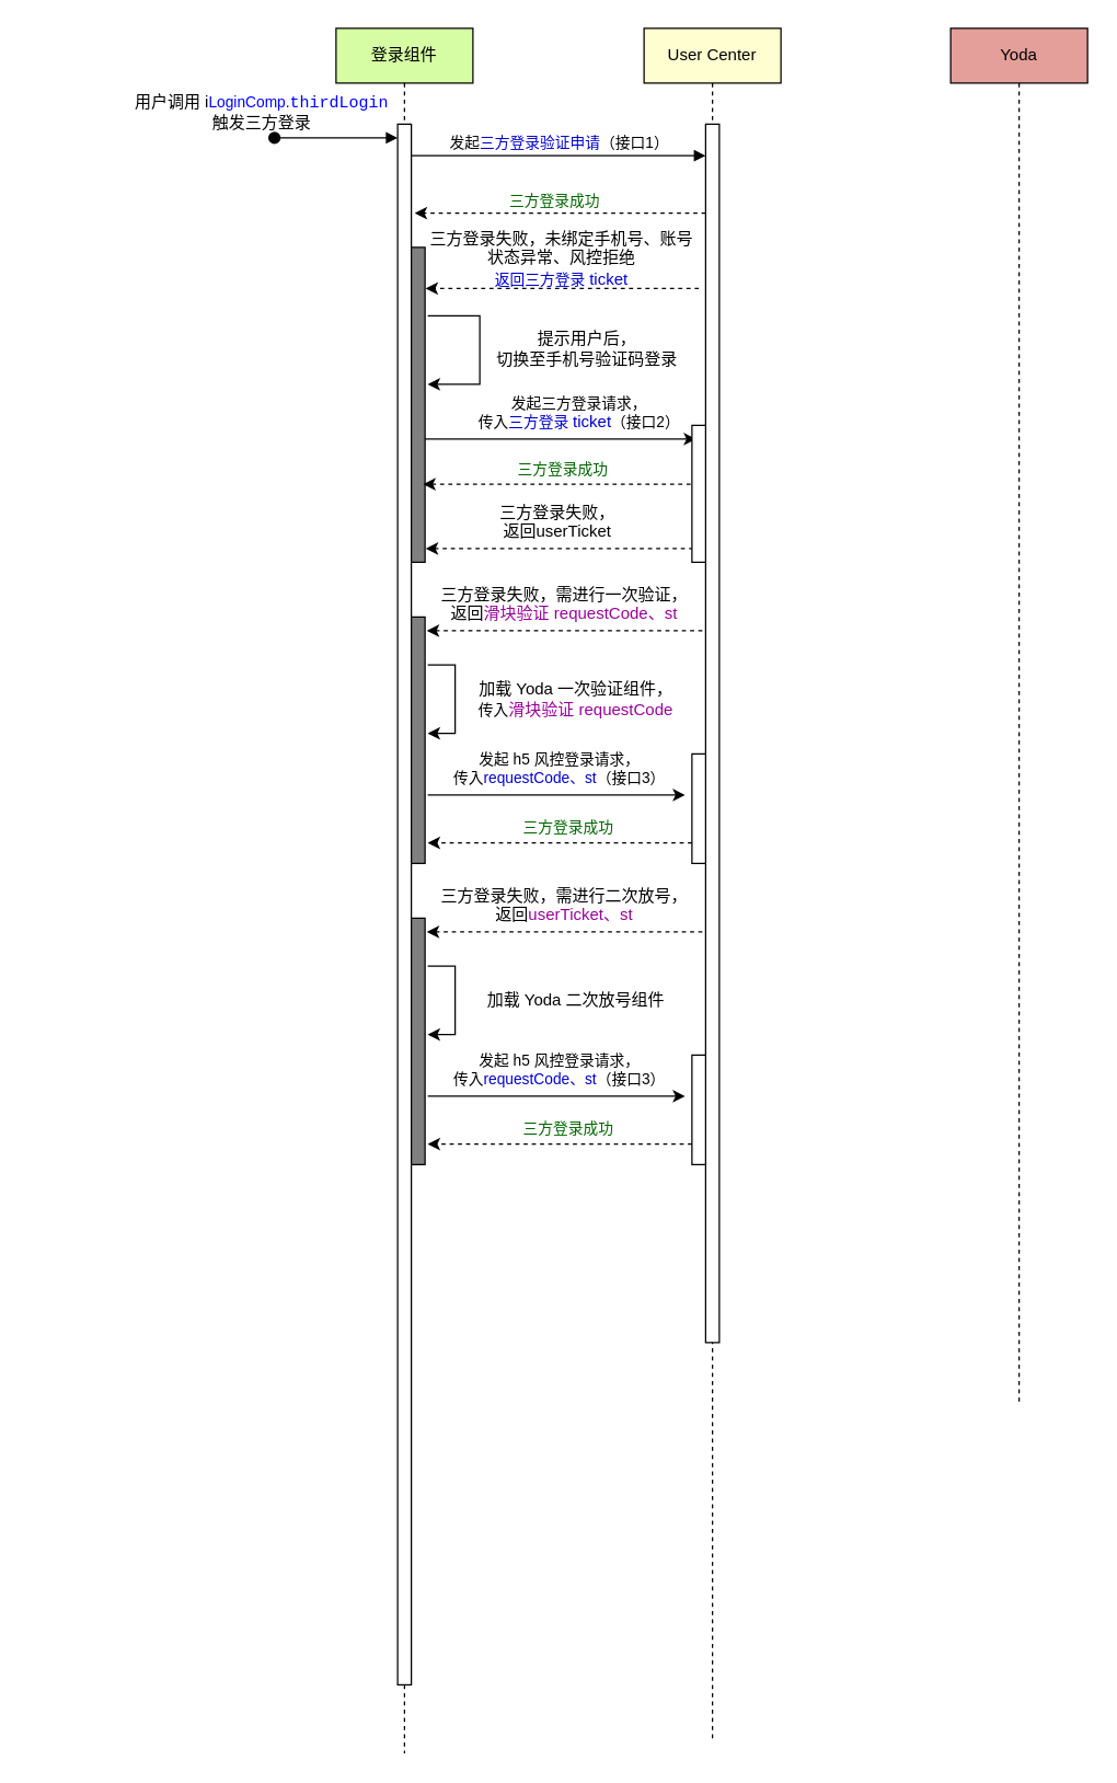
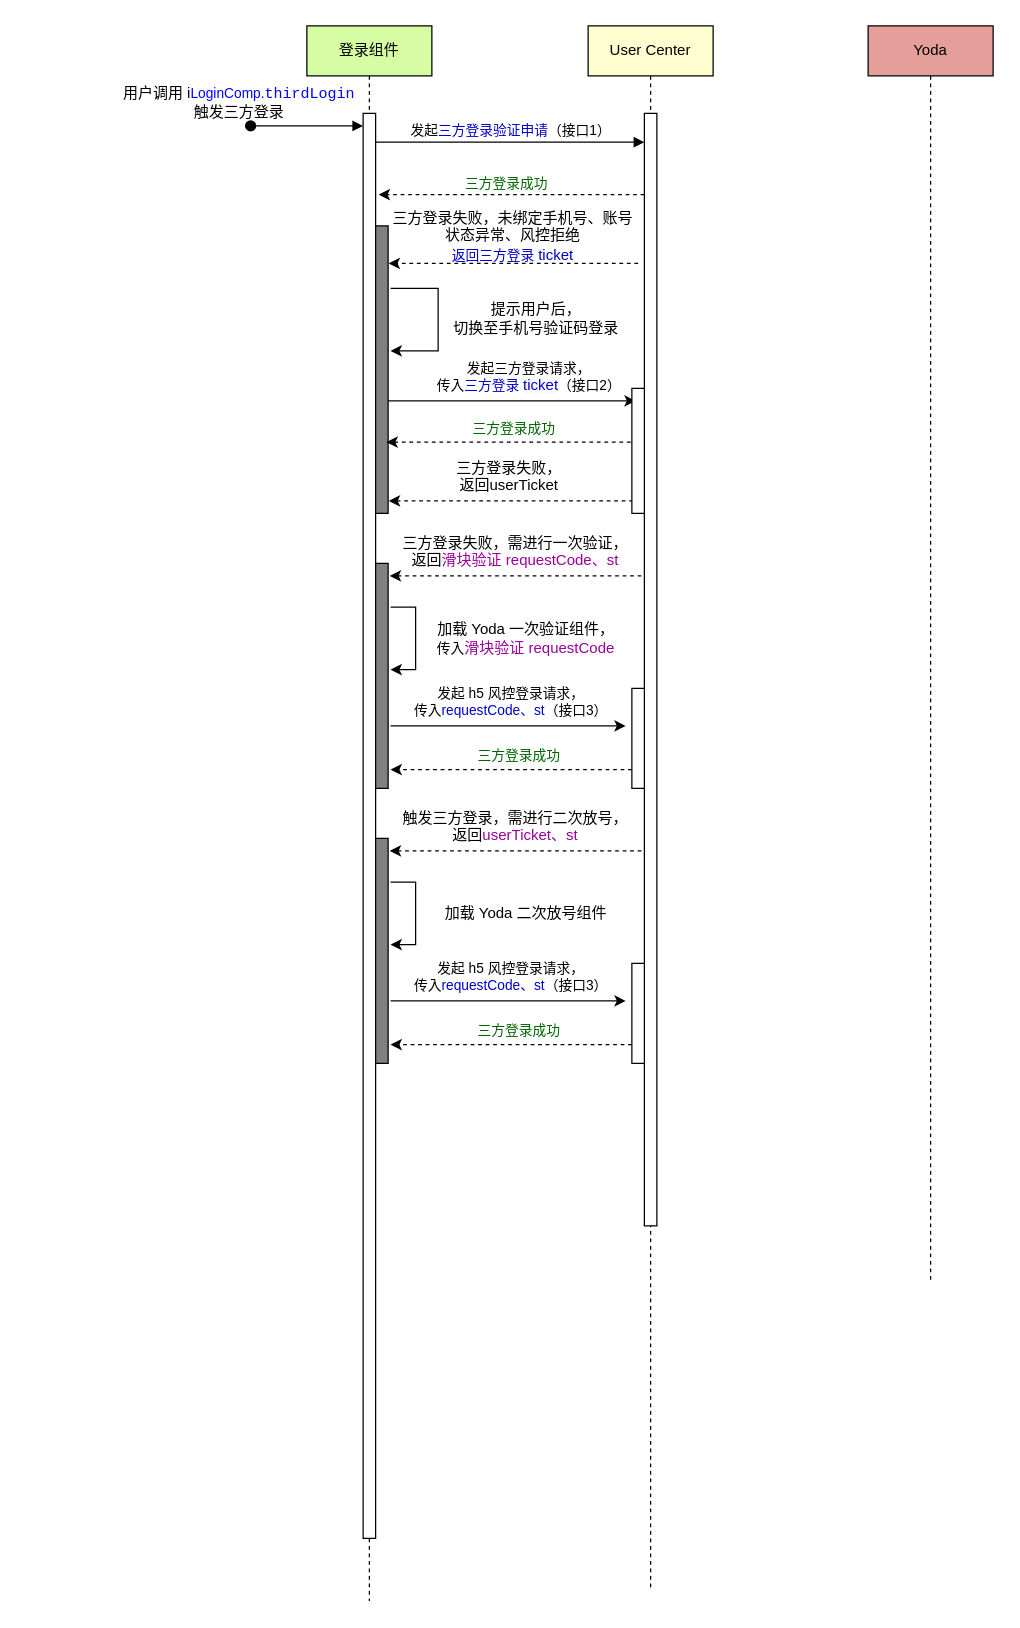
  <mxCell id="0" />
  <mxCell id="1" parent="0" />
  <mxCell id="2" value="登录组件" style="shape=umlLifeline;perimeter=lifelinePerimeter;whiteSpace=wrap;html=1;container=0;dropTarget=0;collapsible=0;recursiveResize=0;outlineConnect=0;portConstraint=eastwest;newEdgeStyle={&quot;edgeStyle&quot;:&quot;elbowEdgeStyle&quot;,&quot;elbow&quot;:&quot;vertical&quot;,&quot;curved&quot;:0,&quot;rounded&quot;:0};fillColor=#D6FDA4;" vertex="1" parent="1"><mxGeometry x="245" y="20" width="100" height="1260" as="geometry" /></mxCell>
  <mxCell id="3" value="" style="html=1;points=[];perimeter=orthogonalPerimeter;outlineConnect=0;targetShapes=umlLifeline;portConstraint=eastwest;newEdgeStyle={&quot;edgeStyle&quot;:&quot;elbowEdgeStyle&quot;,&quot;elbow&quot;:&quot;vertical&quot;,&quot;curved&quot;:0,&quot;rounded&quot;:0};" vertex="1" parent="2"><mxGeometry x="45" y="70" width="10" height="1140" as="geometry" /></mxCell>
  <mxCell id="4" value="" style="html=1;verticalAlign=bottom;startArrow=oval;endArrow=block;startSize=8;edgeStyle=elbowEdgeStyle;elbow=vertical;curved=0;rounded=0;" edge="1" parent="2"><mxGeometry relative="1" as="geometry"><mxPoint x="-45" y="80" as="sourcePoint" /><mxPoint x="45" y="80" as="targetPoint" /></mxGeometry></mxCell>
  <mxCell id="5" value="" style="html=1;points=[];perimeter=orthogonalPerimeter;outlineConnect=0;targetShapes=umlLifeline;portConstraint=eastwest;newEdgeStyle={&quot;edgeStyle&quot;:&quot;elbowEdgeStyle&quot;,&quot;elbow&quot;:&quot;vertical&quot;,&quot;curved&quot;:0,&quot;rounded&quot;:0};fillColor=#808080;" vertex="1" parent="2"><mxGeometry x="55" y="160" width="10" height="230" as="geometry" /></mxCell>
  <mxCell id="6" value="" style="html=1;points=[];perimeter=orthogonalPerimeter;outlineConnect=0;targetShapes=umlLifeline;portConstraint=eastwest;newEdgeStyle={&quot;edgeStyle&quot;:&quot;elbowEdgeStyle&quot;,&quot;elbow&quot;:&quot;vertical&quot;,&quot;curved&quot;:0,&quot;rounded&quot;:0};fillColor=#808080;" vertex="1" parent="2"><mxGeometry x="55" y="430" width="10" height="180" as="geometry" /></mxCell>
  <mxCell id="7" value="User Center" style="shape=umlLifeline;perimeter=lifelinePerimeter;whiteSpace=wrap;html=1;container=0;dropTarget=0;collapsible=0;recursiveResize=0;outlineConnect=0;portConstraint=eastwest;newEdgeStyle={&quot;edgeStyle&quot;:&quot;elbowEdgeStyle&quot;,&quot;elbow&quot;:&quot;vertical&quot;,&quot;curved&quot;:0,&quot;rounded&quot;:0};fillColor=#FFFED1;" vertex="1" parent="1"><mxGeometry x="470" y="20" width="100" height="1250" as="geometry" /></mxCell>
  <mxCell id="8" value="" style="html=1;points=[];perimeter=orthogonalPerimeter;outlineConnect=0;targetShapes=umlLifeline;portConstraint=eastwest;newEdgeStyle={&quot;edgeStyle&quot;:&quot;elbowEdgeStyle&quot;,&quot;elbow&quot;:&quot;vertical&quot;,&quot;curved&quot;:0,&quot;rounded&quot;:0};" vertex="1" parent="7"><mxGeometry x="45" y="70" width="10" height="890" as="geometry" /></mxCell>
  <mxCell id="9" value="" style="html=1;points=[];perimeter=orthogonalPerimeter;outlineConnect=0;targetShapes=umlLifeline;portConstraint=eastwest;newEdgeStyle={&quot;edgeStyle&quot;:&quot;elbowEdgeStyle&quot;,&quot;elbow&quot;:&quot;vertical&quot;,&quot;curved&quot;:0,&quot;rounded&quot;:0};fillColor=#FFFFFF;" vertex="1" parent="7"><mxGeometry x="35" y="530" width="10" height="80" as="geometry" /></mxCell>
  <mxCell id="10" value="发起&lt;font color=&quot;#0000cc&quot;&gt;三方登录验证申请&lt;/font&gt;（接口1）" style="html=1;verticalAlign=bottom;endArrow=block;edgeStyle=elbowEdgeStyle;elbow=horizontal;curved=0;rounded=0;" edge="1" parent="1"><mxGeometry x="0.005" relative="1" as="geometry"><mxPoint x="300" y="113" as="sourcePoint" /><Array as="points"><mxPoint x="385" y="113" /></Array><mxPoint as="offset" /><mxPoint x="515" y="113" as="targetPoint" /></mxGeometry></mxCell>
  <mxCell id="11" value="Yoda" style="shape=umlLifeline;perimeter=lifelinePerimeter;whiteSpace=wrap;html=1;container=0;dropTarget=0;collapsible=0;recursiveResize=0;outlineConnect=0;portConstraint=eastwest;newEdgeStyle={&quot;edgeStyle&quot;:&quot;elbowEdgeStyle&quot;,&quot;elbow&quot;:&quot;vertical&quot;,&quot;curved&quot;:0,&quot;rounded&quot;:0};fillColor=#E49F9A;" vertex="1" parent="1"><mxGeometry x="694" y="20" width="100" height="1005" as="geometry" /></mxCell>
  <mxCell id="12" value="" style="endArrow=classic;html=1;rounded=0;" edge="1" parent="1"><mxGeometry width="50" height="50" relative="1" as="geometry"><mxPoint x="312" y="230" as="sourcePoint" /><mxPoint x="312" y="280" as="targetPoint" /><Array as="points"><mxPoint x="332" y="230" /><mxPoint x="350" y="230" /><mxPoint x="350" y="280" /></Array></mxGeometry></mxCell>
  <mxCell id="13" value="提示用户后，&lt;br&gt;切换至手机号验证码登录" style="text;html=1;align=center;verticalAlign=middle;resizable=0;points=[];autosize=1;strokeColor=none;fillColor=none;" vertex="1" parent="1"><mxGeometry x="348" y="234" width="160" height="40" as="geometry" /></mxCell>
  <mxCell id="14" value="用户调用&amp;nbsp;i&lt;font style=&quot;border-color: var(--border-color); font-size: 11px;&quot; color=&quot;#0000ff&quot;&gt;LoginComp.&lt;/font&gt;&lt;span style=&quot;border-color: var(--border-color); font-family: Menlo, Monaco, &amp;quot;Courier New&amp;quot;, monospace;&quot;&gt;&lt;font style=&quot;border-color: var(--border-color);&quot; color=&quot;#0000ff&quot;&gt;thirdLogin&lt;br&gt;&lt;/font&gt;触发三方登录&lt;/span&gt;" style="text;whiteSpace=wrap;html=1;align=center;" vertex="1" parent="1"><mxGeometry x="20.5" y="60" width="340" height="20" as="geometry" /></mxCell>
  <mxCell id="15" style="edgeStyle=elbowEdgeStyle;rounded=0;orthogonalLoop=1;jettySize=auto;html=1;elbow=vertical;curved=0;dashed=1;" edge="1" parent="1"><mxGeometry relative="1" as="geometry"><mxPoint x="515" y="155" as="sourcePoint" /><mxPoint x="302.5" y="155" as="targetPoint" /></mxGeometry></mxCell>
  <mxCell id="16" value="&lt;span style=&quot;font-size: 11px; background-color: rgb(255, 255, 255);&quot;&gt;&lt;font color=&quot;#006600&quot;&gt;三方登录成功&lt;/font&gt;&lt;/span&gt;" style="text;whiteSpace=wrap;html=1;align=center;" vertex="1" parent="1"><mxGeometry x="307" y="132" width="196" height="20" as="geometry" /></mxCell>
  <mxCell id="17" value="三方登录失败，未绑定手机号、账号状态异常、&lt;span style=&quot;font-family: Menlo, Monaco, &amp;quot;Courier New&amp;quot;, monospace;&quot;&gt;风控拒绝&lt;/span&gt;&lt;span style=&quot;font-family: Menlo, Monaco, &amp;quot;Courier New&amp;quot;, monospace;&quot;&gt;&lt;br&gt;&lt;/span&gt;&lt;span style=&quot;font-size: 11px; background-color: rgb(255, 255, 255);&quot;&gt;&lt;font color=&quot;#0000cc&quot;&gt;返回三方登录&amp;nbsp;&lt;/font&gt;&lt;/span&gt;&lt;font color=&quot;#0000cc&quot;&gt;ticket&lt;/font&gt;" style="text;whiteSpace=wrap;html=1;align=center;" vertex="1" parent="1"><mxGeometry x="312" y="160" width="196" height="20" as="geometry" /></mxCell>
  <mxCell id="18" style="edgeStyle=elbowEdgeStyle;rounded=0;orthogonalLoop=1;jettySize=auto;html=1;elbow=vertical;curved=0;dashed=1;" edge="1" parent="1"><mxGeometry relative="1" as="geometry"><mxPoint x="510" y="210" as="sourcePoint" /><mxPoint x="310.5" y="210" as="targetPoint" /></mxGeometry></mxCell>
  <mxCell id="19" value="" style="endArrow=classic;html=1;rounded=0;" edge="1" parent="1"><mxGeometry width="50" height="50" relative="1" as="geometry"><mxPoint x="310" y="320" as="sourcePoint" /><mxPoint x="508" y="320" as="targetPoint" /></mxGeometry></mxCell>
  <mxCell id="20" value="&lt;span style=&quot;font-family: Helvetica; font-size: 11px; font-style: normal; font-variant-ligatures: normal; font-variant-caps: normal; font-weight: 400; letter-spacing: normal; orphans: 2; text-indent: 0px; text-transform: none; widows: 2; word-spacing: 0px; -webkit-text-stroke-width: 0px; background-color: rgb(255, 255, 255); text-decoration-thickness: initial; text-decoration-style: initial; text-decoration-color: initial; float: none; display: inline !important;&quot;&gt;发起三方登录请求，&lt;br&gt;传入&lt;font style=&quot;border-color: var(--border-color);&quot; color=&quot;#0000cc&quot;&gt;&lt;font style=&quot;border-color: var(--border-color);&quot; color=&quot;#0000cc&quot;&gt;三方登录&amp;nbsp;&lt;/font&gt;&lt;font style=&quot;border-color: var(--border-color); font-size: 12px; background-color: rgb(251, 251, 251);&quot; color=&quot;#0000cc&quot;&gt;ticket&lt;/font&gt;&lt;/font&gt;（接口2）&lt;/span&gt;" style="text;whiteSpace=wrap;html=1;align=center;" vertex="1" parent="1"><mxGeometry x="338" y="280" width="170" height="20" as="geometry" /></mxCell>
  <mxCell id="21" style="edgeStyle=elbowEdgeStyle;rounded=0;orthogonalLoop=1;jettySize=auto;html=1;elbow=vertical;curved=0;dashed=1;" edge="1" parent="1"><mxGeometry relative="1" as="geometry"><mxPoint x="510" y="353" as="sourcePoint" /><mxPoint x="308.75" y="353" as="targetPoint" /></mxGeometry></mxCell>
  <mxCell id="22" value="&lt;span style=&quot;font-size: 11px; background-color: rgb(255, 255, 255);&quot;&gt;&lt;font color=&quot;#006600&quot;&gt;三方登录成功&lt;/font&gt;&lt;/span&gt;" style="text;whiteSpace=wrap;html=1;align=center;" vertex="1" parent="1"><mxGeometry x="313.25" y="328" width="196" height="20" as="geometry" /></mxCell>
  <mxCell id="23" style="edgeStyle=elbowEdgeStyle;rounded=0;orthogonalLoop=1;jettySize=auto;html=1;elbow=vertical;curved=0;dashed=1;" edge="1" parent="1"><mxGeometry relative="1" as="geometry"><mxPoint x="511.87" y="400" as="sourcePoint" /><mxPoint x="310.62" y="400" as="targetPoint" /></mxGeometry></mxCell>
  <mxCell id="24" value="三方登录失败，&lt;br&gt;返回userTicket" style="text;whiteSpace=wrap;html=1;align=center;" vertex="1" parent="1"><mxGeometry x="309" y="360" width="196" height="20" as="geometry" /></mxCell>
  <mxCell id="25" value="" style="html=1;points=[];perimeter=orthogonalPerimeter;outlineConnect=0;targetShapes=umlLifeline;portConstraint=eastwest;newEdgeStyle={&quot;edgeStyle&quot;:&quot;elbowEdgeStyle&quot;,&quot;elbow&quot;:&quot;vertical&quot;,&quot;curved&quot;:0,&quot;rounded&quot;:0};fillColor=#FFFFFF;" vertex="1" parent="1"><mxGeometry x="505" y="310" width="10" height="100" as="geometry" /></mxCell>
  <mxCell id="26" style="edgeStyle=elbowEdgeStyle;rounded=0;orthogonalLoop=1;jettySize=auto;html=1;elbow=vertical;curved=0;dashed=1;" edge="1" parent="1"><mxGeometry relative="1" as="geometry"><mxPoint x="512.62" y="460" as="sourcePoint" /><mxPoint x="311.37" y="460" as="targetPoint" /></mxGeometry></mxCell>
  <mxCell id="27" value="三方登录失败，需进行一次验证，&lt;br&gt;返回&lt;font style=&quot;border-color: var(--border-color);&quot; color=&quot;#990099&quot;&gt;滑块验证&amp;nbsp;requestCode、st&lt;/font&gt;" style="text;whiteSpace=wrap;html=1;align=center;" vertex="1" parent="1"><mxGeometry x="314" y="420" width="196" height="20" as="geometry" /></mxCell>
  <mxCell id="28" value="" style="endArrow=classic;html=1;rounded=0;" edge="1" parent="1"><mxGeometry width="50" height="50" relative="1" as="geometry"><mxPoint x="312" y="485" as="sourcePoint" /><mxPoint x="312" y="535" as="targetPoint" /><Array as="points"><mxPoint x="332" y="485" /><mxPoint x="332" y="535" /></Array></mxGeometry></mxCell>
  <mxCell id="29" value="加载 Yoda 一次验证组件，&lt;br style=&quot;border-color: var(--border-color); font-size: 11px;&quot;&gt;&lt;span style=&quot;font-size: 11px; background-color: rgb(255, 255, 255);&quot;&gt;传入&lt;/span&gt;&lt;font style=&quot;border-color: var(--border-color);&quot; color=&quot;#990099&quot;&gt;滑块验证&amp;nbsp;requestCode&lt;/font&gt;" style="text;html=1;align=center;verticalAlign=middle;resizable=0;points=[];autosize=1;strokeColor=none;fillColor=none;" vertex="1" parent="1"><mxGeometry x="335" y="490" width="170" height="40" as="geometry" /></mxCell>
  <mxCell id="30" value="" style="endArrow=classic;html=1;rounded=0;" edge="1" parent="1"><mxGeometry width="50" height="50" relative="1" as="geometry"><mxPoint x="312" y="580" as="sourcePoint" /><mxPoint x="500" y="580" as="targetPoint" /></mxGeometry></mxCell>
  <mxCell id="31" value="&lt;span style=&quot;font-family: Helvetica; font-style: normal; font-variant-ligatures: normal; font-variant-caps: normal; font-weight: 400; letter-spacing: normal; orphans: 2; text-indent: 0px; text-transform: none; widows: 2; word-spacing: 0px; -webkit-text-stroke-width: 0px; text-decoration-thickness: initial; text-decoration-style: initial; text-decoration-color: initial; float: none; display: inline !important; background-color: rgb(255, 255, 255); font-size: 11px;&quot;&gt;发起 h5 风控登录请求，&lt;br&gt;传入&lt;font style=&quot;border-color: var(--border-color);&quot; color=&quot;#0000cc&quot;&gt;&lt;font style=&quot;border-color: var(--border-color);&quot; color=&quot;#0000cc&quot;&gt;requestCode、st&lt;/font&gt;&lt;/font&gt;（接口3）&lt;/span&gt;" style="text;whiteSpace=wrap;html=1;align=center;" vertex="1" parent="1"><mxGeometry x="320" y="540" width="177" height="20" as="geometry" /></mxCell>
  <mxCell id="32" style="edgeStyle=elbowEdgeStyle;rounded=0;orthogonalLoop=1;jettySize=auto;html=1;elbow=vertical;curved=0;dashed=1;" edge="1" parent="1" source="9"><mxGeometry relative="1" as="geometry"><mxPoint x="513.25" y="615" as="sourcePoint" /><mxPoint x="312" y="615" as="targetPoint" /></mxGeometry></mxCell>
  <mxCell id="33" value="&lt;span style=&quot;font-size: 11px; background-color: rgb(255, 255, 255);&quot;&gt;&lt;font color=&quot;#006600&quot;&gt;三方登录成功&lt;/font&gt;&lt;/span&gt;" style="text;whiteSpace=wrap;html=1;align=center;" vertex="1" parent="1"><mxGeometry x="316.5" y="590" width="196" height="20" as="geometry" /></mxCell>
  <mxCell id="34" value="" style="html=1;points=[];perimeter=orthogonalPerimeter;outlineConnect=0;targetShapes=umlLifeline;portConstraint=eastwest;newEdgeStyle={&quot;edgeStyle&quot;:&quot;elbowEdgeStyle&quot;,&quot;elbow&quot;:&quot;vertical&quot;,&quot;curved&quot;:0,&quot;rounded&quot;:0};fillColor=#808080;" vertex="1" parent="1"><mxGeometry x="300" y="670" width="10" height="180" as="geometry" /></mxCell>
  <mxCell id="35" value="" style="html=1;points=[];perimeter=orthogonalPerimeter;outlineConnect=0;targetShapes=umlLifeline;portConstraint=eastwest;newEdgeStyle={&quot;edgeStyle&quot;:&quot;elbowEdgeStyle&quot;,&quot;elbow&quot;:&quot;vertical&quot;,&quot;curved&quot;:0,&quot;rounded&quot;:0};fillColor=#FFFFFF;" vertex="1" parent="1"><mxGeometry x="505" y="770" width="10" height="80" as="geometry" /></mxCell>
  <mxCell id="36" style="edgeStyle=elbowEdgeStyle;rounded=0;orthogonalLoop=1;jettySize=auto;html=1;elbow=vertical;curved=0;dashed=1;" edge="1" parent="1"><mxGeometry relative="1" as="geometry"><mxPoint x="512.62" y="680" as="sourcePoint" /><mxPoint x="311.37" y="680" as="targetPoint" /></mxGeometry></mxCell>
- <mxCell id="37" value="三方登录失败，需进行二次放号，&lt;br&gt;返回&lt;font style=&quot;border-color: var(--border-color);&quot; color=&quot;#990099&quot;&gt;userTicket、st&lt;/font&gt;" style="text;whiteSpace=wrap;html=1;align=center;" vertex="1" parent="1"><mxGeometry x="314" y="640" width="196" height="20" as="geometry" /></mxCell>
+ <mxCell id="37" value="触发三方登录，需进行二次放号，&lt;br&gt;返回&lt;font style=&quot;border-color: var(--border-color);&quot; color=&quot;#990099&quot;&gt;userTicket、st&lt;/font&gt;" style="text;whiteSpace=wrap;html=1;align=center;" vertex="1" parent="1"><mxGeometry x="314" y="640" width="196" height="20" as="geometry" /></mxCell>
  <mxCell id="38" value="" style="endArrow=classic;html=1;rounded=0;" edge="1" parent="1"><mxGeometry width="50" height="50" relative="1" as="geometry"><mxPoint x="312" y="705" as="sourcePoint" /><mxPoint x="312" y="755" as="targetPoint" /><Array as="points"><mxPoint x="332" y="705" /><mxPoint x="332" y="755" /></Array></mxGeometry></mxCell>
  <mxCell id="39" value="加载 Yoda 二次放号组件" style="text;html=1;align=center;verticalAlign=middle;resizable=0;points=[];autosize=1;strokeColor=none;fillColor=none;" vertex="1" parent="1"><mxGeometry x="345" y="715" width="150" height="30" as="geometry" /></mxCell>
  <mxCell id="40" value="" style="endArrow=classic;html=1;rounded=0;" edge="1" parent="1"><mxGeometry width="50" height="50" relative="1" as="geometry"><mxPoint x="312" y="800" as="sourcePoint" /><mxPoint x="500" y="800" as="targetPoint" /></mxGeometry></mxCell>
  <mxCell id="41" value="&lt;span style=&quot;font-family: Helvetica; font-style: normal; font-variant-ligatures: normal; font-variant-caps: normal; font-weight: 400; letter-spacing: normal; orphans: 2; text-indent: 0px; text-transform: none; widows: 2; word-spacing: 0px; -webkit-text-stroke-width: 0px; text-decoration-thickness: initial; text-decoration-style: initial; text-decoration-color: initial; float: none; display: inline !important; background-color: rgb(255, 255, 255); font-size: 11px;&quot;&gt;发起 h5 风控登录请求，&lt;br&gt;传入&lt;font style=&quot;border-color: var(--border-color);&quot; color=&quot;#0000cc&quot;&gt;&lt;font style=&quot;border-color: var(--border-color);&quot; color=&quot;#0000cc&quot;&gt;requestCode、st&lt;/font&gt;&lt;/font&gt;（接口3）&lt;/span&gt;" style="text;whiteSpace=wrap;html=1;align=center;" vertex="1" parent="1"><mxGeometry x="320" y="760" width="177" height="20" as="geometry" /></mxCell>
  <mxCell id="42" style="edgeStyle=elbowEdgeStyle;rounded=0;orthogonalLoop=1;jettySize=auto;html=1;elbow=vertical;curved=0;dashed=1;" edge="1" parent="1" source="35"><mxGeometry relative="1" as="geometry"><mxPoint x="513.25" y="835" as="sourcePoint" /><mxPoint x="312" y="835" as="targetPoint" /></mxGeometry></mxCell>
  <mxCell id="43" value="&lt;span style=&quot;font-size: 11px; background-color: rgb(255, 255, 255);&quot;&gt;&lt;font color=&quot;#006600&quot;&gt;三方登录成功&lt;/font&gt;&lt;/span&gt;" style="text;whiteSpace=wrap;html=1;align=center;" vertex="1" parent="1"><mxGeometry x="316.5" y="810" width="196" height="20" as="geometry" /></mxCell>
